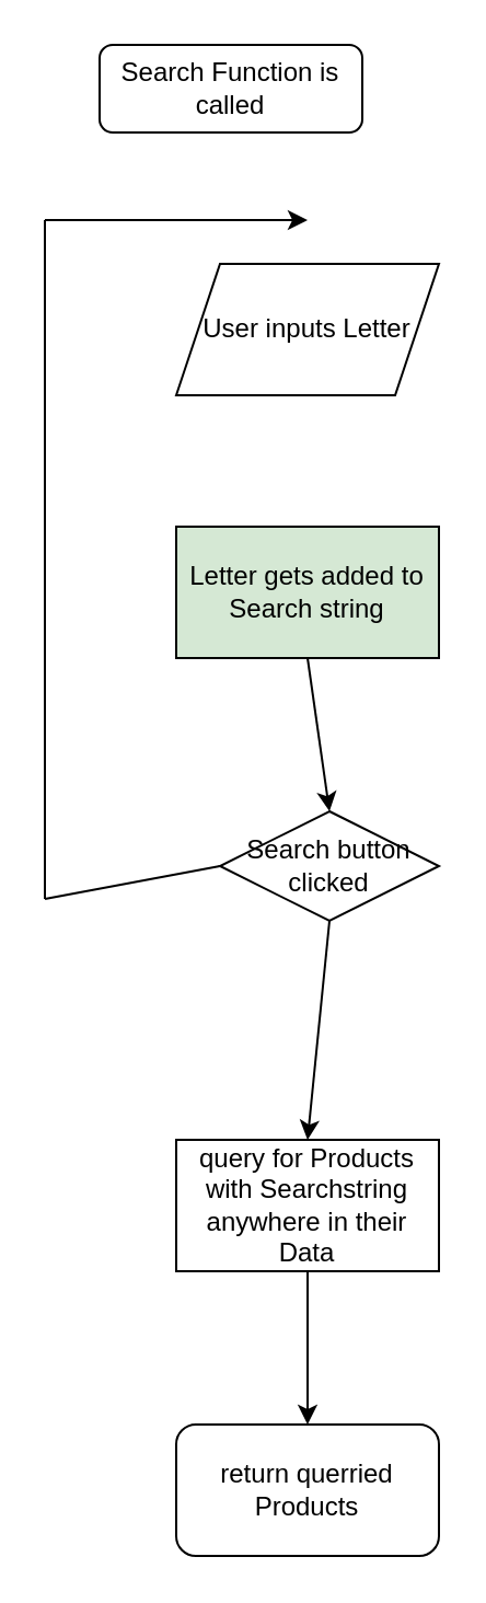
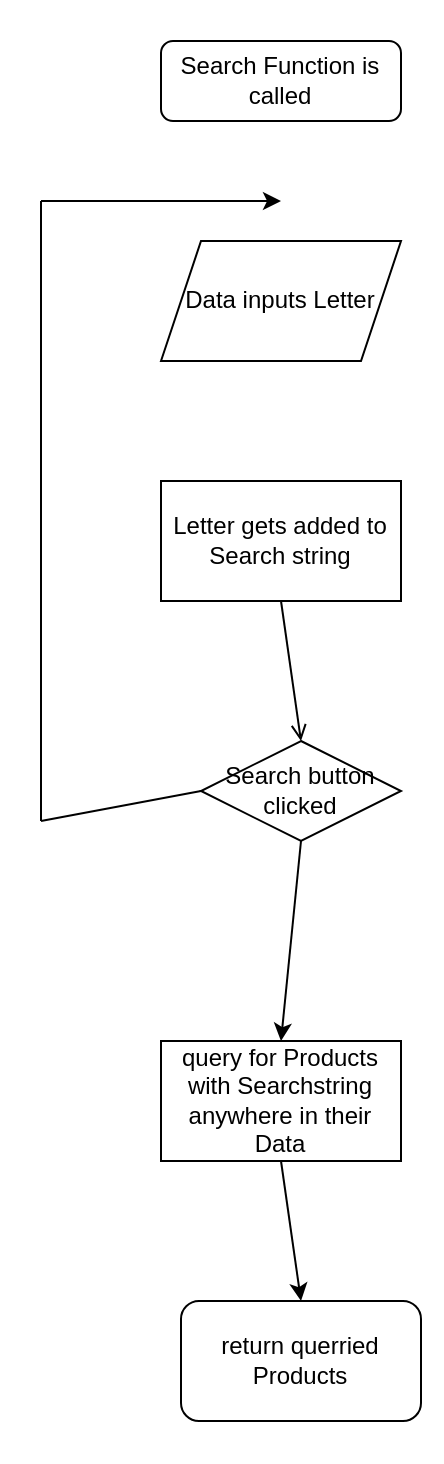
  <mxCell id="0" />
  <mxCell id="1" parent="0" />
- <mxCell id="2" value="Search Function is called" style="rounded=1;whiteSpace=wrap;html=1;fontSize=12;glass=0;strokeWidth=1;shadow=0;" parent="1" vertex="1"><mxGeometry x="45" y="20" width="120" height="40" as="geometry" /></mxCell>
- <mxCell id="3" value="User inputs Letter" style="shape=parallelogram;perimeter=parallelogramPerimeter;whiteSpace=wrap;html=1;fixedSize=1;" vertex="1" parent="1"><mxGeometry x="80" y="120" width="120" height="60" as="geometry" /></mxCell>
- <mxCell id="4" value="Letter gets added to Search string" style="rounded=0;whiteSpace=wrap;html=1;fillColor=#d5e8d4;" vertex="1" parent="1"><mxGeometry x="80" y="240" width="120" height="60" as="geometry" /></mxCell>
+ <mxCell id="2" value="Search Function is called" style="rounded=1;whiteSpace=wrap;html=1;fontSize=12;glass=0;strokeWidth=1;shadow=0;" parent="1" vertex="1"><mxGeometry x="80" y="20" width="120" height="40" as="geometry" /></mxCell>
+ <mxCell id="3" value="Data inputs Letter" style="shape=parallelogram;perimeter=parallelogramPerimeter;whiteSpace=wrap;html=1;fixedSize=1;" vertex="1" parent="1"><mxGeometry x="80" y="120" width="120" height="60" as="geometry" /></mxCell>
+ <mxCell id="4" value="Letter gets added to Search string" style="rounded=0;whiteSpace=wrap;html=1;" vertex="1" parent="1"><mxGeometry x="80" y="240" width="120" height="60" as="geometry" /></mxCell>
  <mxCell id="5" value="query for Products with Searchstring anywhere in their Data" style="rounded=0;whiteSpace=wrap;html=1;" vertex="1" parent="1"><mxGeometry x="80" y="520" width="120" height="60" as="geometry" /></mxCell>
  <mxCell id="6" value="Search button clicked" style="rhombus;whiteSpace=wrap;html=1;" vertex="1" parent="1"><mxGeometry x="100" y="370" width="100" height="50" as="geometry" /></mxCell>
- <mxCell id="7" value="" style="endArrow=classic;html=1;rounded=0;exitX=0.5;exitY=1;exitDx=0;exitDy=0;entryX=0.5;entryY=0;entryDx=0;entryDy=0;" edge="1" parent="1" source="4" target="6"><mxGeometry width="50" height="50" relative="1" as="geometry"><mxPoint x="210" y="420" as="sourcePoint" /><mxPoint x="260" y="370" as="targetPoint" /></mxGeometry></mxCell>
+ <mxCell id="7" value="" style="endArrow=open;html=1;rounded=0;exitX=0.5;exitY=1;exitDx=0;exitDy=0;entryX=0.5;entryY=0;entryDx=0;entryDy=0;" edge="1" parent="1" source="4" target="6"><mxGeometry width="50" height="50" relative="1" as="geometry"><mxPoint x="210" y="420" as="sourcePoint" /><mxPoint x="260" y="370" as="targetPoint" /></mxGeometry></mxCell>
  <mxCell id="8" value="" style="endArrow=none;html=1;rounded=0;exitX=0;exitY=0.5;exitDx=0;exitDy=0;" edge="1" parent="1" source="6"><mxGeometry width="50" height="50" relative="1" as="geometry"><mxPoint x="90" y="420" as="sourcePoint" /><mxPoint x="20" y="410" as="targetPoint" /></mxGeometry></mxCell>
  <mxCell id="9" value="" style="endArrow=none;html=1;rounded=0;" edge="1" parent="1"><mxGeometry width="50" height="50" relative="1" as="geometry"><mxPoint x="20" y="410" as="sourcePoint" /><mxPoint x="20" y="100" as="targetPoint" /></mxGeometry></mxCell>
  <mxCell id="10" value="" style="endArrow=classic;html=1;rounded=0;" edge="1" parent="1"><mxGeometry width="50" height="50" relative="1" as="geometry"><mxPoint x="20" y="100" as="sourcePoint" /><mxPoint x="140" y="100" as="targetPoint" /></mxGeometry></mxCell>
  <mxCell id="11" value="" style="endArrow=classic;html=1;rounded=0;exitX=0.5;exitY=1;exitDx=0;exitDy=0;entryX=0.5;entryY=0;entryDx=0;entryDy=0;" edge="1" parent="1" source="6" target="5"><mxGeometry width="50" height="50" relative="1" as="geometry"><mxPoint x="90" y="410" as="sourcePoint" /><mxPoint x="140" y="360" as="targetPoint" /></mxGeometry></mxCell>
- <mxCell id="12" value="return querried Products" style="rounded=1;whiteSpace=wrap;html=1;" vertex="1" parent="1"><mxGeometry x="80" y="650" width="120" height="60" as="geometry" /></mxCell>
+ <mxCell id="12" value="return querried Products" style="rounded=1;whiteSpace=wrap;html=1;" vertex="1" parent="1"><mxGeometry x="90" y="650" width="120" height="60" as="geometry" /></mxCell>
  <mxCell id="13" value="" style="endArrow=classic;html=1;rounded=0;exitX=0.5;exitY=1;exitDx=0;exitDy=0;entryX=0.5;entryY=0;entryDx=0;entryDy=0;" edge="1" parent="1" source="5" target="12"><mxGeometry width="50" height="50" relative="1" as="geometry"><mxPoint x="90" y="610" as="sourcePoint" /><mxPoint x="140" y="560" as="targetPoint" /></mxGeometry></mxCell>
